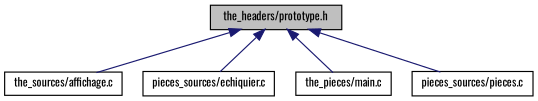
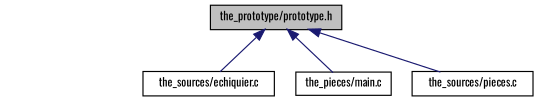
  digraph {
    fontname=Oswald
    node [color=black fillcolor=white fontname=Oswald fontsize=10 shape=record style=filled]
    edge [color=midnightblue dir=back fontname=Oswald fontsize=10 labelfontname=Helvetica labelfontsize=10 style=solid]
-   n1 [fillcolor=grey75 fontcolor=black height=0.2 label="the_headers/prototype.h" width=0.4]
-   n2 [height=0.2 label="the_sources/affichage.c" width=0.4]
-   n3 [height=0.2 label="pieces_sources/echiquier.c" width=0.4]
+   n1 [fillcolor=grey75 fontcolor=black height=0.2 label="the_prototype/prototype.h" width=0.4]
+   n3 [height=0.2 label="the_sources/echiquier.c" width=0.4]
    n4 [height=0.2 label="the_pieces/main.c" width=0.4]
-   n5 [height=0.2 label="pieces_sources/pieces.c" width=0.4]
-   n1 -> n2
+   n5 [height=0.2 label="the_sources/pieces.c" width=0.4]
    n1 -> n3
    n1 -> n4
    n1 -> n5
  }
